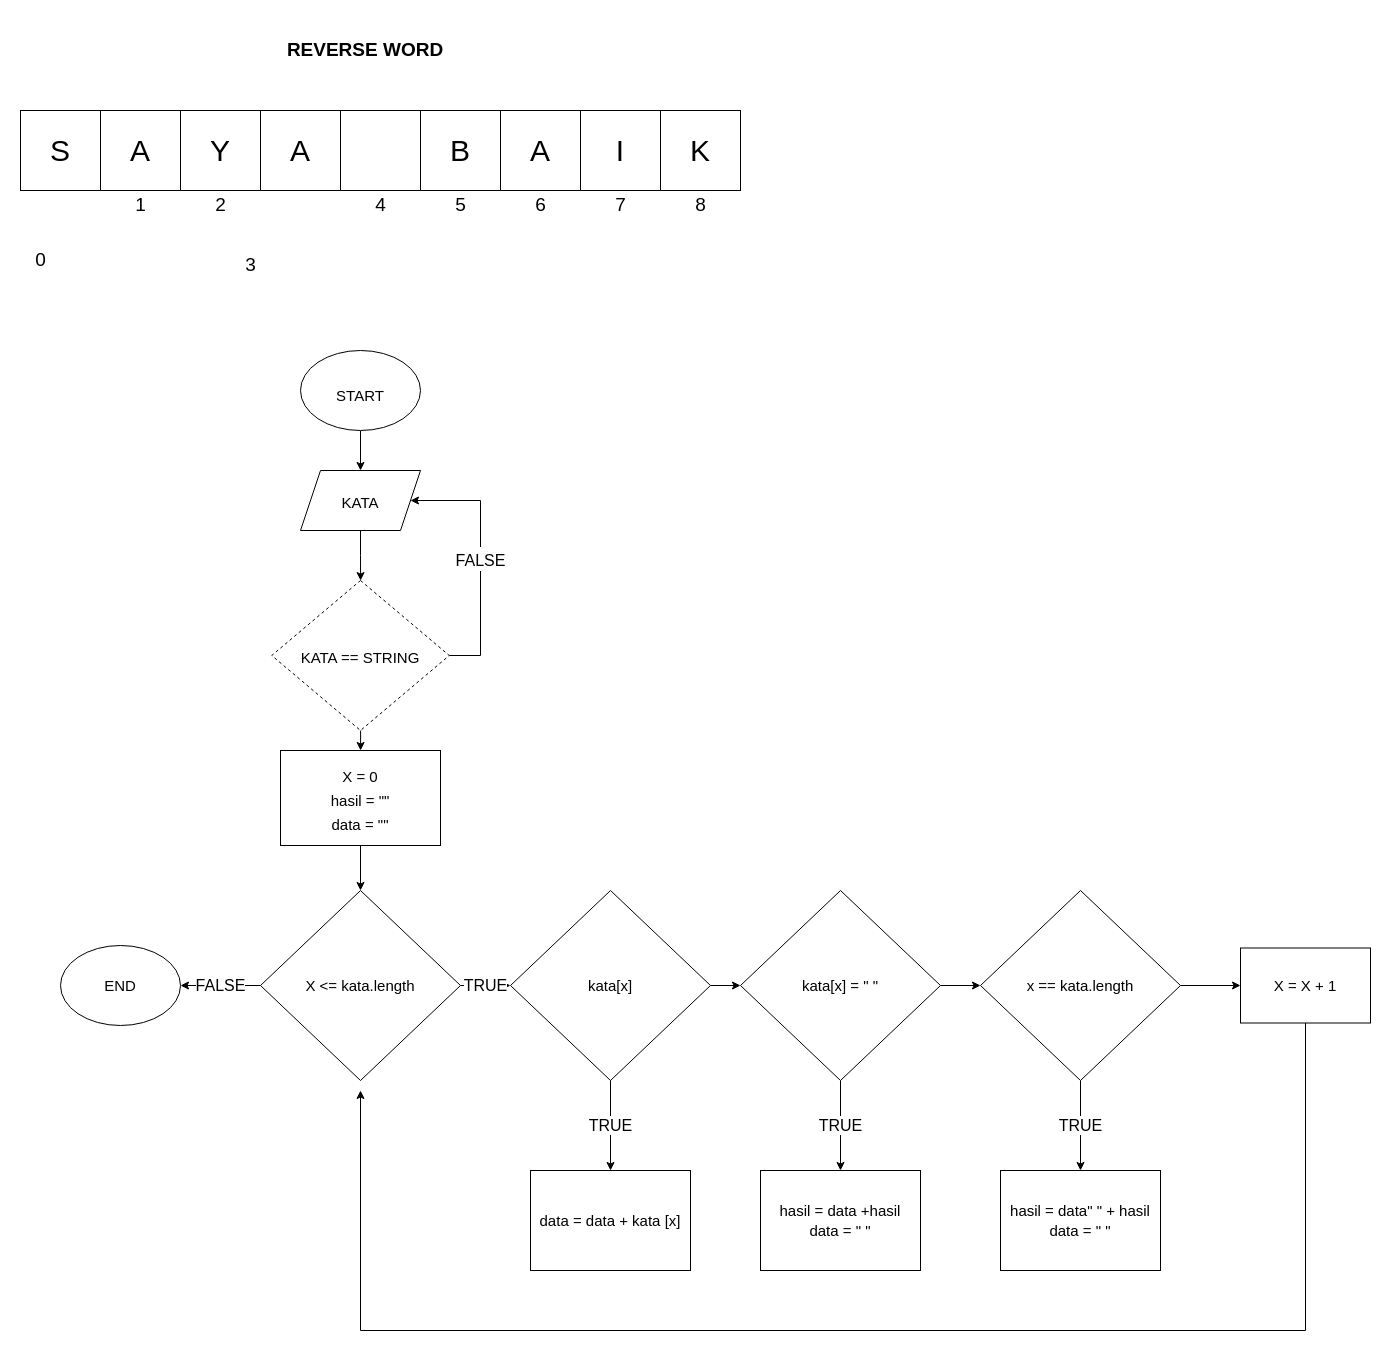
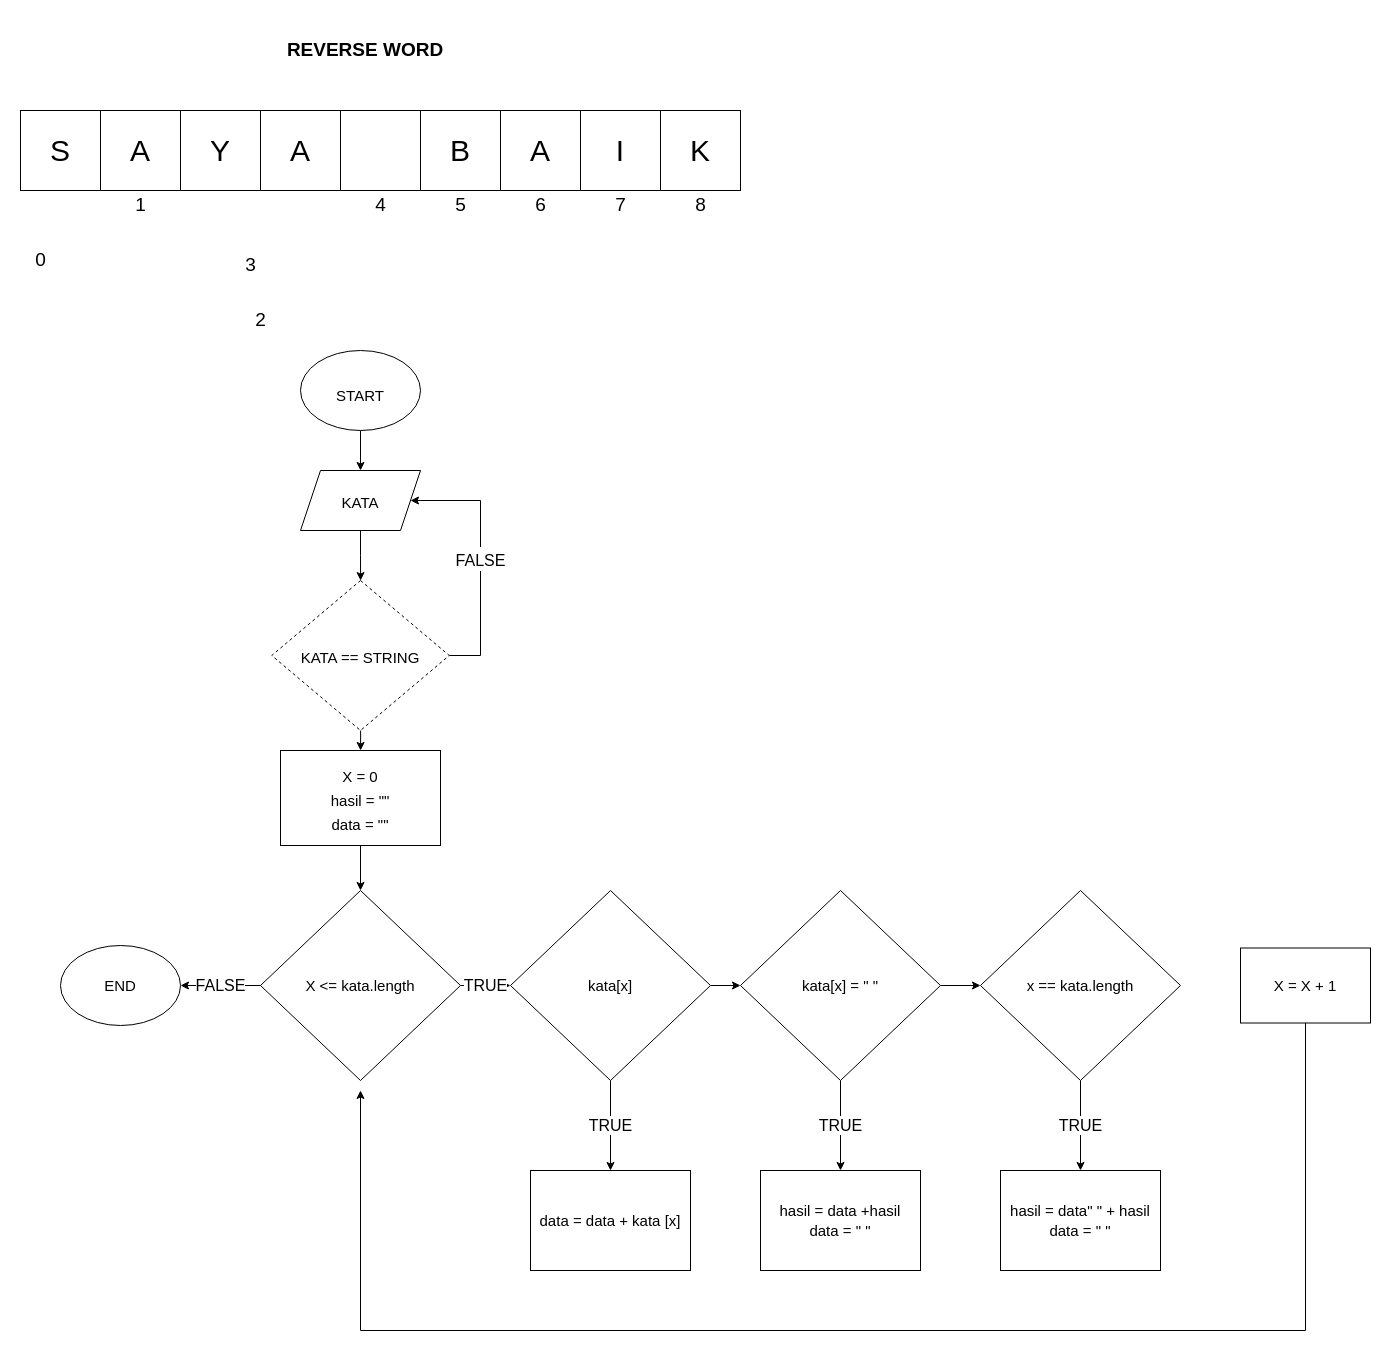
  <mxCell id="0" />
  <mxCell id="1" parent="0" />
  <mxCell id="2" value="&lt;b&gt;&lt;font style=&quot;font-size: 19px&quot;&gt;REVERSE WORD&lt;/font&gt;&lt;/b&gt;" style="text;html=1;strokeColor=none;fillColor=none;align=center;verticalAlign=middle;whiteSpace=wrap;rounded=0;fontSize=13;" parent="1" vertex="1"><mxGeometry x="230" y="20" width="270" height="60" as="geometry" /></mxCell>
  <mxCell id="3" value="&lt;font style=&quot;font-size: 30px&quot;&gt;S&lt;/font&gt;" style="whiteSpace=wrap;html=1;aspect=fixed;fontSize=30;" parent="1" vertex="1"><mxGeometry x="20" y="110" width="80" height="80" as="geometry" /></mxCell>
  <mxCell id="4" value="0" style="text;html=1;align=center;verticalAlign=middle;resizable=0;points=[];autosize=1;strokeColor=none;fillColor=none;fontSize=19;" parent="1" vertex="1"><mxGeometry x="25" y="245" width="30" height="30" as="geometry" /></mxCell>
  <mxCell id="5" value="&lt;font style=&quot;font-size: 30px&quot;&gt;A&lt;/font&gt;" style="whiteSpace=wrap;html=1;aspect=fixed;fontSize=30;" parent="1" vertex="1"><mxGeometry x="100" y="110" width="80" height="80" as="geometry" /></mxCell>
  <mxCell id="6" value="1" style="text;html=1;align=center;verticalAlign=middle;resizable=0;points=[];autosize=1;strokeColor=none;fillColor=none;fontSize=19;" parent="1" vertex="1"><mxGeometry x="125" y="190" width="30" height="30" as="geometry" /></mxCell>
  <mxCell id="7" value="Y" style="whiteSpace=wrap;html=1;aspect=fixed;fontSize=30;" parent="1" vertex="1"><mxGeometry x="180" y="110" width="80" height="80" as="geometry" /></mxCell>
- <mxCell id="8" value="2" style="text;html=1;align=center;verticalAlign=middle;resizable=0;points=[];autosize=1;strokeColor=none;fillColor=none;fontSize=19;" parent="1" vertex="1"><mxGeometry x="205" y="190" width="30" height="30" as="geometry" /></mxCell>
+ <mxCell id="8" value="2" style="text;html=1;align=center;verticalAlign=middle;resizable=0;points=[];autosize=1;strokeColor=none;fillColor=none;fontSize=19;" parent="1" vertex="1"><mxGeometry x="245" y="305" width="30" height="30" as="geometry" /></mxCell>
  <mxCell id="9" value="A" style="whiteSpace=wrap;html=1;aspect=fixed;fontSize=30;" parent="1" vertex="1"><mxGeometry x="260" y="110" width="80" height="80" as="geometry" /></mxCell>
  <mxCell id="10" value="3" style="text;html=1;align=center;verticalAlign=middle;resizable=0;points=[];autosize=1;strokeColor=none;fillColor=none;fontSize=19;" parent="1" vertex="1"><mxGeometry x="235" y="250" width="30" height="30" as="geometry" /></mxCell>
  <mxCell id="11" value="" style="whiteSpace=wrap;html=1;aspect=fixed;fontSize=30;" parent="1" vertex="1"><mxGeometry x="340" y="110" width="80" height="80" as="geometry" /></mxCell>
  <mxCell id="12" value="4" style="text;html=1;align=center;verticalAlign=middle;resizable=0;points=[];autosize=1;strokeColor=none;fillColor=none;fontSize=19;" parent="1" vertex="1"><mxGeometry x="365" y="190" width="30" height="30" as="geometry" /></mxCell>
  <mxCell id="13" value="B" style="whiteSpace=wrap;html=1;aspect=fixed;fontSize=30;" parent="1" vertex="1"><mxGeometry x="420" y="110" width="80" height="80" as="geometry" /></mxCell>
  <mxCell id="14" value="5" style="text;html=1;align=center;verticalAlign=middle;resizable=0;points=[];autosize=1;strokeColor=none;fillColor=none;fontSize=19;" parent="1" vertex="1"><mxGeometry x="445" y="190" width="30" height="30" as="geometry" /></mxCell>
  <mxCell id="15" value="A" style="whiteSpace=wrap;html=1;aspect=fixed;fontSize=30;" parent="1" vertex="1"><mxGeometry x="500" y="110" width="80" height="80" as="geometry" /></mxCell>
  <mxCell id="16" value="6" style="text;html=1;align=center;verticalAlign=middle;resizable=0;points=[];autosize=1;strokeColor=none;fillColor=none;fontSize=19;" parent="1" vertex="1"><mxGeometry x="525" y="190" width="30" height="30" as="geometry" /></mxCell>
  <mxCell id="17" value="I" style="whiteSpace=wrap;html=1;aspect=fixed;fontSize=30;" parent="1" vertex="1"><mxGeometry x="580" y="110" width="80" height="80" as="geometry" /></mxCell>
  <mxCell id="18" value="7" style="text;html=1;align=center;verticalAlign=middle;resizable=0;points=[];autosize=1;strokeColor=none;fillColor=none;fontSize=19;" parent="1" vertex="1"><mxGeometry x="605" y="190" width="30" height="30" as="geometry" /></mxCell>
  <mxCell id="19" value="K" style="whiteSpace=wrap;html=1;aspect=fixed;fontSize=30;" parent="1" vertex="1"><mxGeometry x="660" y="110" width="80" height="80" as="geometry" /></mxCell>
  <mxCell id="20" value="8" style="text;html=1;align=center;verticalAlign=middle;resizable=0;points=[];autosize=1;strokeColor=none;fillColor=none;fontSize=19;" parent="1" vertex="1"><mxGeometry x="685" y="190" width="30" height="30" as="geometry" /></mxCell>
  <mxCell id="21" value="" style="edgeStyle=orthogonalEdgeStyle;rounded=0;orthogonalLoop=1;jettySize=auto;html=1;fontSize=20;" parent="1" source="22" target="24" edge="1"><mxGeometry relative="1" as="geometry" /></mxCell>
  <mxCell id="22" value="&lt;font style=&quot;font-size: 15px&quot;&gt;START&lt;/font&gt;" style="ellipse;whiteSpace=wrap;html=1;fontSize=30;" parent="1" vertex="1"><mxGeometry x="300" y="350" width="120" height="80" as="geometry" /></mxCell>
  <mxCell id="23" value="" style="edgeStyle=orthogonalEdgeStyle;rounded=0;orthogonalLoop=1;jettySize=auto;html=1;fontSize=20;" parent="1" source="24" target="27" edge="1"><mxGeometry relative="1" as="geometry" /></mxCell>
  <mxCell id="24" value="&lt;font style=&quot;font-size: 15px&quot;&gt;KATA&lt;/font&gt;" style="shape=parallelogram;perimeter=parallelogramPerimeter;whiteSpace=wrap;html=1;fixedSize=1;fontSize=20;" parent="1" vertex="1"><mxGeometry x="300" y="470" width="120" height="60" as="geometry" /></mxCell>
  <mxCell id="25" value="" style="edgeStyle=orthogonalEdgeStyle;rounded=0;orthogonalLoop=1;jettySize=auto;html=1;fontSize=20;" parent="1" source="27" target="29" edge="1"><mxGeometry relative="1" as="geometry" /></mxCell>
  <mxCell id="26" value="&lt;font style=&quot;font-size: 16px&quot;&gt;FALSE&lt;/font&gt;" style="edgeStyle=orthogonalEdgeStyle;rounded=0;orthogonalLoop=1;jettySize=auto;html=1;exitX=1;exitY=0.5;exitDx=0;exitDy=0;fontSize=20;entryX=1;entryY=0.5;entryDx=0;entryDy=0;" parent="1" source="27" target="24" edge="1"><mxGeometry relative="1" as="geometry"><mxPoint x="520" y="470" as="targetPoint" /><Array as="points"><mxPoint x="480" y="655" /><mxPoint x="480" y="500" /></Array></mxGeometry></mxCell>
  <mxCell id="27" value="&lt;font style=&quot;font-size: 15px&quot;&gt;KATA == STRING&lt;/font&gt;" style="rhombus;whiteSpace=wrap;html=1;fontSize=20;dashed=1;" parent="1" vertex="1"><mxGeometry x="271.25" y="580" width="177.5" height="150" as="geometry" /></mxCell>
  <mxCell id="28" value="" style="edgeStyle=orthogonalEdgeStyle;rounded=0;orthogonalLoop=1;jettySize=auto;html=1;" parent="1" source="29" target="32" edge="1"><mxGeometry relative="1" as="geometry" /></mxCell>
  <mxCell id="29" value="&lt;font style=&quot;font-size: 15px&quot;&gt;X = 0&lt;br&gt;hasil = &quot;&quot;&lt;br&gt;data = &quot;&quot;&lt;/font&gt;" style="rounded=0;whiteSpace=wrap;html=1;fontSize=20;" parent="1" vertex="1"><mxGeometry x="280" y="750" width="160" height="95" as="geometry" /></mxCell>
  <mxCell id="30" value="TRUE" style="edgeStyle=orthogonalEdgeStyle;rounded=0;orthogonalLoop=1;jettySize=auto;html=1;fontSize=16;" parent="1" source="32" target="35" edge="1"><mxGeometry relative="1" as="geometry" /></mxCell>
  <mxCell id="31" value="FALSE" style="edgeStyle=orthogonalEdgeStyle;rounded=0;orthogonalLoop=1;jettySize=auto;html=1;fontSize=16;" parent="1" source="32" target="44" edge="1"><mxGeometry relative="1" as="geometry" /></mxCell>
  <mxCell id="32" value="&lt;font style=&quot;font-size: 15px&quot;&gt;X &amp;lt;= kata.length&lt;/font&gt;" style="rhombus;whiteSpace=wrap;html=1;fontSize=16;" parent="1" vertex="1"><mxGeometry x="260" y="890" width="200" height="190" as="geometry" /></mxCell>
  <mxCell id="33" value="" style="edgeStyle=orthogonalEdgeStyle;rounded=0;orthogonalLoop=1;jettySize=auto;html=1;fontSize=16;" parent="1" source="35" target="38" edge="1"><mxGeometry relative="1" as="geometry" /></mxCell>
  <mxCell id="34" value="TRUE" style="edgeStyle=orthogonalEdgeStyle;rounded=0;orthogonalLoop=1;jettySize=auto;html=1;fontSize=16;" parent="1" source="35" target="45" edge="1"><mxGeometry relative="1" as="geometry" /></mxCell>
  <mxCell id="35" value="&lt;font style=&quot;font-size: 15px&quot;&gt;kata[x]&lt;/font&gt;" style="rhombus;whiteSpace=wrap;html=1;fontSize=16;" parent="1" vertex="1"><mxGeometry x="510" y="890" width="200" height="190" as="geometry" /></mxCell>
  <mxCell id="36" value="" style="edgeStyle=orthogonalEdgeStyle;rounded=0;orthogonalLoop=1;jettySize=auto;html=1;fontSize=16;" parent="1" source="38" target="41" edge="1"><mxGeometry relative="1" as="geometry" /></mxCell>
  <mxCell id="37" value="TRUE" style="edgeStyle=orthogonalEdgeStyle;rounded=0;orthogonalLoop=1;jettySize=auto;html=1;fontSize=16;" parent="1" source="38" target="46" edge="1"><mxGeometry relative="1" as="geometry" /></mxCell>
  <mxCell id="38" value="&lt;font style=&quot;font-size: 15px&quot;&gt;kata[x] = &quot; &quot;&lt;/font&gt;" style="rhombus;whiteSpace=wrap;html=1;fontSize=16;" parent="1" vertex="1"><mxGeometry x="740" y="890" width="200" height="190" as="geometry" /></mxCell>
- <mxCell id="39" value="" style="edgeStyle=orthogonalEdgeStyle;rounded=0;orthogonalLoop=1;jettySize=auto;html=1;fontSize=16;" parent="1" source="41" target="43" edge="1"><mxGeometry relative="1" as="geometry" /></mxCell>
  <mxCell id="40" value="TRUE" style="edgeStyle=orthogonalEdgeStyle;rounded=0;orthogonalLoop=1;jettySize=auto;html=1;fontSize=16;" parent="1" source="41" target="47" edge="1"><mxGeometry relative="1" as="geometry" /></mxCell>
  <mxCell id="41" value="&lt;font style=&quot;font-size: 15px&quot;&gt;x == kata.length&lt;/font&gt;" style="rhombus;whiteSpace=wrap;html=1;fontSize=16;" parent="1" vertex="1"><mxGeometry x="980" y="890" width="200" height="190" as="geometry" /></mxCell>
  <mxCell id="42" style="edgeStyle=orthogonalEdgeStyle;rounded=0;orthogonalLoop=1;jettySize=auto;html=1;exitX=0.5;exitY=1;exitDx=0;exitDy=0;fontSize=16;" parent="1" source="43" edge="1"><mxGeometry relative="1" as="geometry"><mxPoint x="360" y="1090" as="targetPoint" /><Array as="points"><mxPoint x="1305" y="1330" /><mxPoint x="360" y="1330" /></Array></mxGeometry></mxCell>
  <mxCell id="43" value="&lt;font style=&quot;font-size: 15px&quot;&gt;X = X + 1&lt;/font&gt;" style="rounded=0;whiteSpace=wrap;html=1;fontSize=16;" parent="1" vertex="1"><mxGeometry x="1240" y="947.5" width="130" height="75" as="geometry" /></mxCell>
  <mxCell id="44" value="&lt;font style=&quot;font-size: 15px&quot;&gt;END&lt;/font&gt;" style="ellipse;whiteSpace=wrap;html=1;fontSize=16;" parent="1" vertex="1"><mxGeometry x="60" y="945" width="120" height="80" as="geometry" /></mxCell>
  <mxCell id="45" value="&lt;font style=&quot;font-size: 15px&quot;&gt;data = data + kata [x]&lt;/font&gt;" style="rounded=0;whiteSpace=wrap;html=1;fontSize=16;" parent="1" vertex="1"><mxGeometry x="530" y="1170" width="160" height="100" as="geometry" /></mxCell>
  <mxCell id="46" value="&lt;font style=&quot;font-size: 15px&quot;&gt;hasil = data +hasil&lt;br&gt;data = &quot; &quot;&lt;/font&gt;" style="rounded=0;whiteSpace=wrap;html=1;fontSize=16;" parent="1" vertex="1"><mxGeometry x="760" y="1170" width="160" height="100" as="geometry" /></mxCell>
  <mxCell id="47" value="&lt;font style=&quot;font-size: 15px&quot;&gt;hasil = data&quot; &quot; + hasil data = &quot; &quot;&lt;/font&gt;" style="rounded=0;whiteSpace=wrap;html=1;fontSize=16;" parent="1" vertex="1"><mxGeometry x="1000" y="1170" width="160" height="100" as="geometry" /></mxCell>
